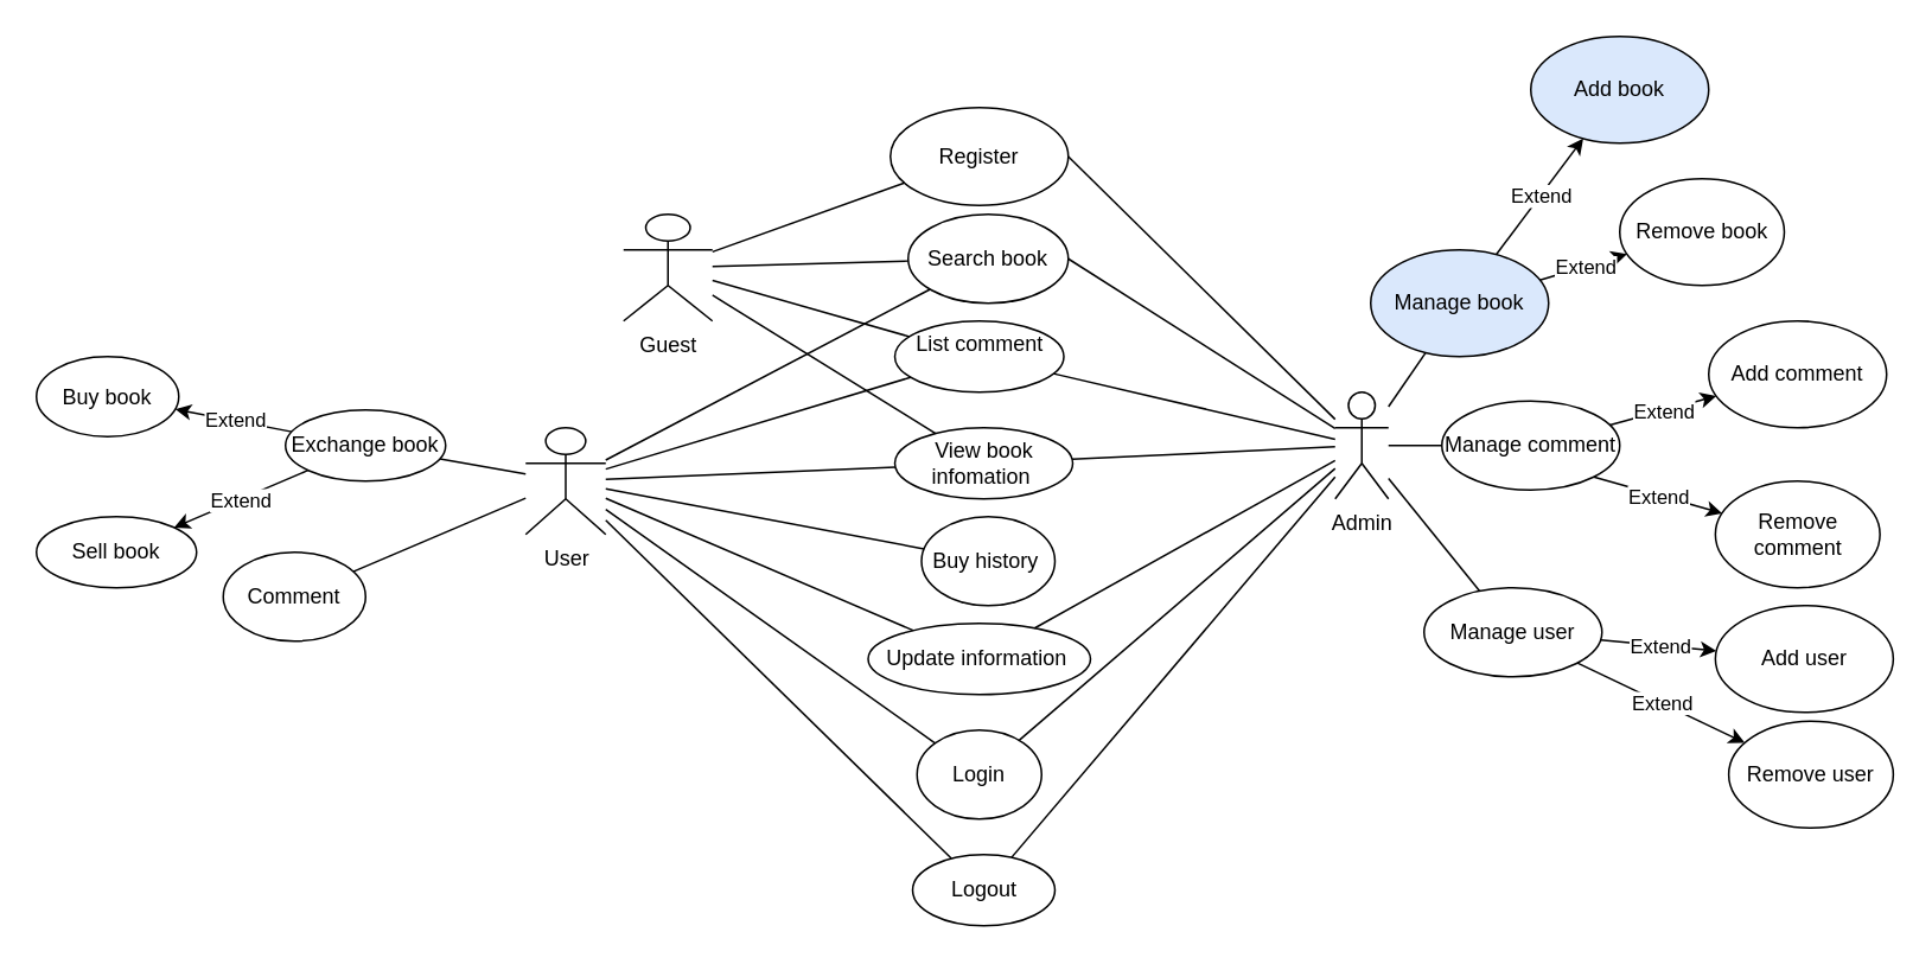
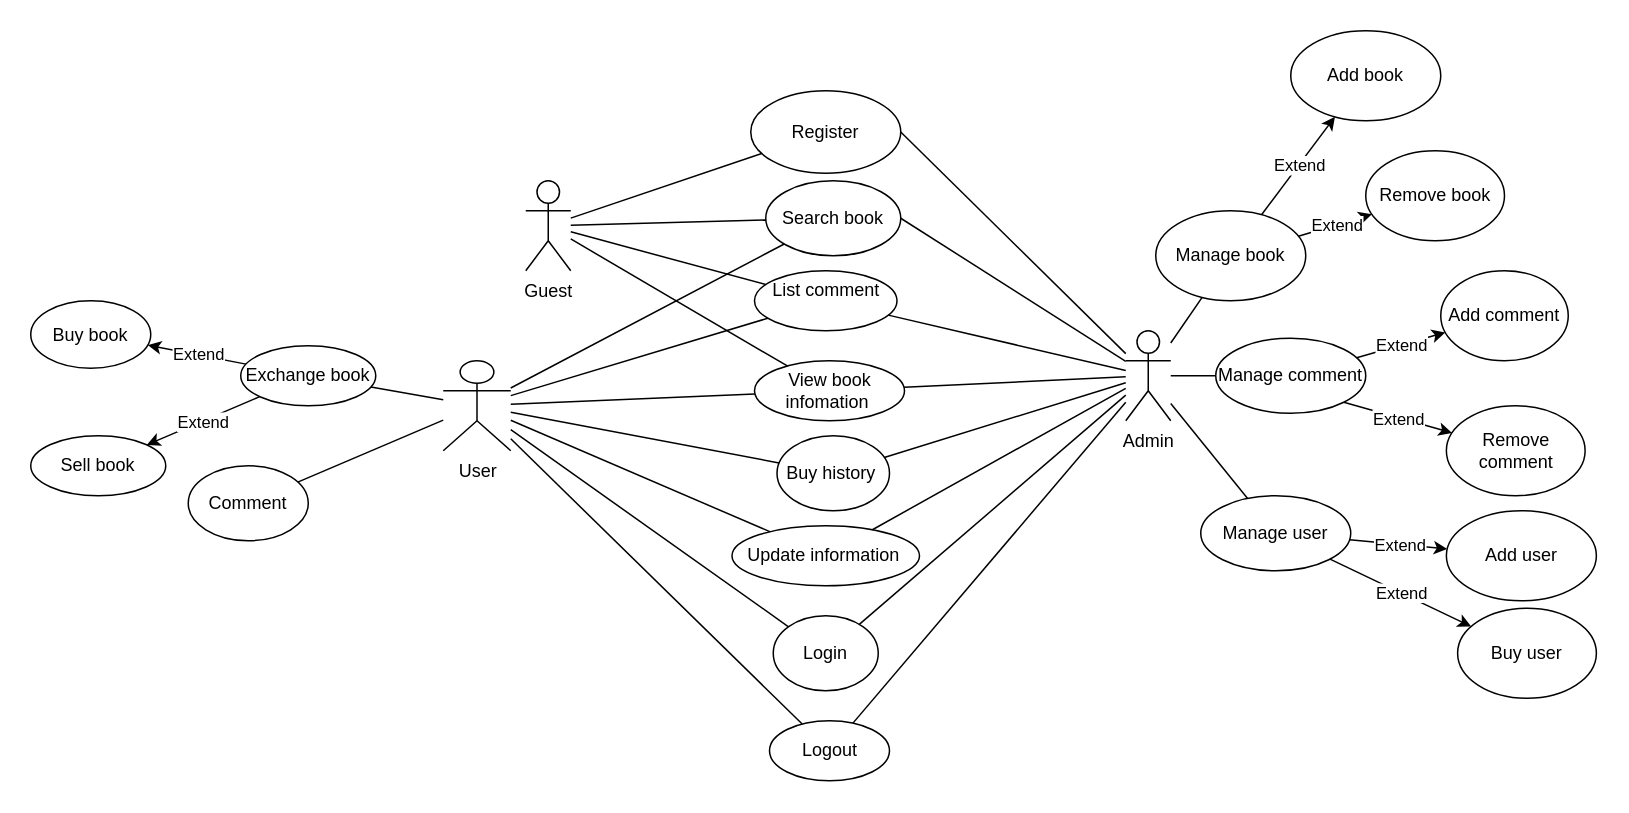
  <mxCell id="0" />
  <mxCell id="1" parent="0" />
  <mxCell id="2" value="Admin&lt;div&gt;&lt;br&gt;&lt;/div&gt;" style="shape=umlActor;verticalLabelPosition=bottom;verticalAlign=top;html=1;outlineConnect=0;" vertex="1" parent="1"><mxGeometry x="750" y="220" width="30" height="60" as="geometry" /></mxCell>
- <mxCell id="3" value="Guest" style="shape=umlActor;verticalLabelPosition=bottom;verticalAlign=top;html=1;outlineConnect=0;" vertex="1" parent="1"><mxGeometry x="350" y="120" width="50" height="60" as="geometry" /></mxCell>
+ <mxCell id="3" value="Guest" style="shape=umlActor;verticalLabelPosition=bottom;verticalAlign=top;html=1;outlineConnect=0;" vertex="1" parent="1"><mxGeometry x="350" y="120" width="30" height="60" as="geometry" /></mxCell>
  <mxCell id="4" value="User" style="shape=umlActor;verticalLabelPosition=bottom;verticalAlign=top;html=1;outlineConnect=0;" vertex="1" parent="1"><mxGeometry x="295" y="240" width="45" height="60" as="geometry" /></mxCell>
  <mxCell id="5" value="View book infomation&amp;nbsp;" style="ellipse;whiteSpace=wrap;html=1;" vertex="1" parent="1"><mxGeometry x="502.5" y="240" width="100" height="40" as="geometry" /></mxCell>
  <mxCell id="6" value="Login" style="ellipse;whiteSpace=wrap;html=1;" vertex="1" parent="1"><mxGeometry x="515" y="410" width="70" height="50" as="geometry" /></mxCell>
  <mxCell id="7" value="Register" style="ellipse;whiteSpace=wrap;html=1;" vertex="1" parent="1"><mxGeometry x="500" y="60" width="100" height="55" as="geometry" /></mxCell>
  <mxCell id="8" value="Manage user" style="ellipse;whiteSpace=wrap;html=1;" vertex="1" parent="1"><mxGeometry x="800" y="330" width="100" height="50" as="geometry" /></mxCell>
- <mxCell id="9" value="Manage book" style="ellipse;whiteSpace=wrap;html=1;fillColor=#dae8fc;" vertex="1" parent="1"><mxGeometry x="770" y="140" width="100" height="60" as="geometry" /></mxCell>
+ <mxCell id="9" value="Manage book" style="ellipse;whiteSpace=wrap;html=1;" vertex="1" parent="1"><mxGeometry x="770" y="140" width="100" height="60" as="geometry" /></mxCell>
  <mxCell id="10" value="Search book" style="ellipse;whiteSpace=wrap;html=1;" vertex="1" parent="1"><mxGeometry x="510" y="120" width="90" height="50" as="geometry" /></mxCell>
  <mxCell id="11" value="Sell book" style="ellipse;whiteSpace=wrap;html=1;" vertex="1" parent="1"><mxGeometry x="20" y="290" width="90" height="40" as="geometry" /></mxCell>
  <mxCell id="12" value="Exchange book" style="ellipse;whiteSpace=wrap;html=1;" vertex="1" parent="1"><mxGeometry x="160" y="230" width="90" height="40" as="geometry" /></mxCell>
  <mxCell id="13" value="Logout" style="ellipse;whiteSpace=wrap;html=1;" vertex="1" parent="1"><mxGeometry x="512.5" y="480" width="80" height="40" as="geometry" /></mxCell>
  <mxCell id="14" value="Update information&amp;nbsp;" style="ellipse;whiteSpace=wrap;html=1;" vertex="1" parent="1"><mxGeometry x="487.5" y="350" width="125" height="40" as="geometry" /></mxCell>
  <mxCell id="15" value="Buy history&amp;nbsp;" style="ellipse;whiteSpace=wrap;html=1;" vertex="1" parent="1"><mxGeometry x="517.5" y="290" width="75" height="50" as="geometry" /></mxCell>
  <mxCell id="16" value="Comment" style="ellipse;whiteSpace=wrap;html=1;" vertex="1" parent="1"><mxGeometry x="125" y="310" width="80" height="50" as="geometry" /></mxCell>
  <mxCell id="17" value="" style="endArrow=none;html=1;rounded=0;" edge="1" parent="1" source="4" target="13"><mxGeometry width="50" height="50" relative="1" as="geometry"><mxPoint x="340" y="190" as="sourcePoint" /><mxPoint x="390" y="140" as="targetPoint" /></mxGeometry></mxCell>
  <mxCell id="18" value="" style="endArrow=none;html=1;rounded=0;" edge="1" parent="1" source="6" target="2"><mxGeometry width="50" height="50" relative="1" as="geometry"><mxPoint x="370" y="220" as="sourcePoint" /><mxPoint x="420" y="170" as="targetPoint" /></mxGeometry></mxCell>
  <mxCell id="19" value="" style="endArrow=none;html=1;rounded=0;" edge="1" parent="1" source="7" target="3"><mxGeometry width="50" height="50" relative="1" as="geometry"><mxPoint x="200" y="60" as="sourcePoint" /><mxPoint x="250" y="10" as="targetPoint" /></mxGeometry></mxCell>
  <mxCell id="20" value="" style="endArrow=none;html=1;rounded=0;" edge="1" parent="1" source="4" target="12"><mxGeometry width="50" height="50" relative="1" as="geometry"><mxPoint x="320" y="150" as="sourcePoint" /><mxPoint x="370" y="100" as="targetPoint" /></mxGeometry></mxCell>
  <mxCell id="21" value="" style="endArrow=none;html=1;rounded=0;" edge="1" parent="1" source="10" target="4"><mxGeometry width="50" height="50" relative="1" as="geometry"><mxPoint x="190" y="270" as="sourcePoint" /><mxPoint x="240" y="220" as="targetPoint" /></mxGeometry></mxCell>
  <mxCell id="22" value="" style="endArrow=none;html=1;rounded=0;" edge="1" parent="1" source="3" target="10"><mxGeometry width="50" height="50" relative="1" as="geometry"><mxPoint x="210" y="380" as="sourcePoint" /><mxPoint x="260" y="330" as="targetPoint" /></mxGeometry></mxCell>
  <mxCell id="23" value="" style="endArrow=none;html=1;rounded=0;" edge="1" parent="1" source="4" target="6"><mxGeometry width="50" height="50" relative="1" as="geometry"><mxPoint x="140" y="360" as="sourcePoint" /><mxPoint x="190" y="310" as="targetPoint" /></mxGeometry></mxCell>
  <mxCell id="24" value="" style="endArrow=none;html=1;rounded=0;" edge="1" parent="1" source="13" target="2"><mxGeometry width="50" height="50" relative="1" as="geometry"><mxPoint x="70" y="370" as="sourcePoint" /><mxPoint x="120" y="320" as="targetPoint" /></mxGeometry></mxCell>
  <mxCell id="25" value="" style="endArrow=none;html=1;rounded=0;" edge="1" parent="1" source="4" target="5"><mxGeometry width="50" height="50" relative="1" as="geometry"><mxPoint x="220" y="160" as="sourcePoint" /><mxPoint x="270" y="110" as="targetPoint" /></mxGeometry></mxCell>
  <mxCell id="26" value="" style="endArrow=none;html=1;rounded=0;" edge="1" parent="1" source="3" target="5"><mxGeometry width="50" height="50" relative="1" as="geometry"><mxPoint x="250" y="150" as="sourcePoint" /><mxPoint x="300" y="100" as="targetPoint" /></mxGeometry></mxCell>
  <mxCell id="27" value="" style="endArrow=none;html=1;rounded=0;" edge="1" parent="1" source="5" target="2"><mxGeometry width="50" height="50" relative="1" as="geometry"><mxPoint x="400" y="220" as="sourcePoint" /><mxPoint x="450" y="170" as="targetPoint" /></mxGeometry></mxCell>
  <mxCell id="28" value="" style="endArrow=none;html=1;rounded=0;" edge="1" parent="1" source="2" target="8"><mxGeometry width="50" height="50" relative="1" as="geometry"><mxPoint x="530" y="140" as="sourcePoint" /><mxPoint x="580" y="90" as="targetPoint" /></mxGeometry></mxCell>
  <mxCell id="29" value="" style="endArrow=none;html=1;rounded=0;" edge="1" parent="1" source="2" target="14"><mxGeometry width="50" height="50" relative="1" as="geometry"><mxPoint x="570" y="260" as="sourcePoint" /><mxPoint x="620" y="210" as="targetPoint" /></mxGeometry></mxCell>
  <mxCell id="30" value="" style="endArrow=none;html=1;rounded=0;" edge="1" parent="1" source="4" target="14"><mxGeometry width="50" height="50" relative="1" as="geometry"><mxPoint x="370" y="230" as="sourcePoint" /><mxPoint x="420" y="180" as="targetPoint" /></mxGeometry></mxCell>
  <mxCell id="31" value="" style="endArrow=none;html=1;rounded=0;" edge="1" parent="1" source="4" target="16"><mxGeometry width="50" height="50" relative="1" as="geometry"><mxPoint x="390" y="80" as="sourcePoint" /><mxPoint x="440" y="30" as="targetPoint" /></mxGeometry></mxCell>
  <mxCell id="32" value="Manage comment" style="ellipse;whiteSpace=wrap;html=1;" vertex="1" parent="1"><mxGeometry x="810" y="225" width="100" height="50" as="geometry" /></mxCell>
  <mxCell id="33" value="" style="endArrow=none;html=1;rounded=0;" edge="1" parent="1" source="32" target="2"><mxGeometry width="50" height="50" relative="1" as="geometry"><mxPoint x="530" y="-20" as="sourcePoint" /><mxPoint x="580" y="-70" as="targetPoint" /></mxGeometry></mxCell>
  <mxCell id="34" value="" style="endArrow=none;html=1;rounded=0;" edge="1" parent="1" source="2" target="9"><mxGeometry width="50" height="50" relative="1" as="geometry"><mxPoint x="480" y="-50" as="sourcePoint" /><mxPoint x="530" y="-100" as="targetPoint" /></mxGeometry></mxCell>
  <mxCell id="35" value="Buy book" style="ellipse;whiteSpace=wrap;html=1;" vertex="1" parent="1"><mxGeometry x="20" y="200" width="80" height="45" as="geometry" /></mxCell>
+ <mxCell id="36" value="" style="endArrow=none;html=1;rounded=0;" edge="1" parent="1" source="2" target="15"><mxGeometry width="50" height="50" relative="1" as="geometry"><mxPoint x="580" y="210" as="sourcePoint" /><mxPoint x="630" y="160" as="targetPoint" /></mxGeometry></mxCell>
  <mxCell id="37" value="" style="endArrow=none;html=1;rounded=0;" edge="1" parent="1" source="4" target="15"><mxGeometry width="50" height="50" relative="1" as="geometry"><mxPoint x="610" y="220" as="sourcePoint" /><mxPoint x="660" y="170" as="targetPoint" /></mxGeometry></mxCell>
  <mxCell id="38" value="List comment&lt;div&gt;&lt;br&gt;&lt;/div&gt;" style="ellipse;whiteSpace=wrap;html=1;" vertex="1" parent="1"><mxGeometry x="502.5" y="180" width="95" height="40" as="geometry" /></mxCell>
  <mxCell id="39" value="" style="endArrow=none;html=1;rounded=0;" edge="1" parent="1" source="4" target="38"><mxGeometry width="50" height="50" relative="1" as="geometry"><mxPoint x="320" y="140" as="sourcePoint" /><mxPoint x="370" y="90" as="targetPoint" /></mxGeometry></mxCell>
  <mxCell id="40" value="" style="endArrow=none;html=1;rounded=0;" edge="1" parent="1" source="3" target="38"><mxGeometry width="50" height="50" relative="1" as="geometry"><mxPoint x="370" y="130" as="sourcePoint" /><mxPoint x="420" y="80" as="targetPoint" /></mxGeometry></mxCell>
  <mxCell id="41" value="" style="endArrow=none;html=1;rounded=0;" edge="1" parent="1" source="38" target="2"><mxGeometry width="50" height="50" relative="1" as="geometry"><mxPoint x="460" y="140" as="sourcePoint" /><mxPoint x="510" y="90" as="targetPoint" /></mxGeometry></mxCell>
  <mxCell id="42" value="" style="endArrow=none;html=1;rounded=0;exitX=1;exitY=0.5;exitDx=0;exitDy=0;" edge="1" parent="1" source="10" target="2"><mxGeometry width="50" height="50" relative="1" as="geometry"><mxPoint x="590" y="60" as="sourcePoint" /><mxPoint x="640" y="10" as="targetPoint" /></mxGeometry></mxCell>
  <mxCell id="43" value="" style="endArrow=classic;html=1;rounded=0;" edge="1" parent="1" source="12" target="11"><mxGeometry relative="1" as="geometry"><mxPoint x="130" y="400" as="sourcePoint" /><mxPoint x="230" y="400" as="targetPoint" /></mxGeometry></mxCell>
  <mxCell id="44" value="Extend" style="edgeLabel;resizable=0;html=1;;align=center;verticalAlign=middle;" connectable="0" vertex="1" parent="43"><mxGeometry relative="1" as="geometry" /></mxCell>
  <mxCell id="45" value="" style="endArrow=classic;html=1;rounded=0;" edge="1" parent="1" source="12" target="35"><mxGeometry relative="1" as="geometry"><mxPoint x="226" y="138" as="sourcePoint" /><mxPoint x="150" y="170" as="targetPoint" /></mxGeometry></mxCell>
  <mxCell id="46" value="Extend" style="edgeLabel;resizable=0;html=1;;align=center;verticalAlign=middle;" connectable="0" vertex="1" parent="45"><mxGeometry relative="1" as="geometry" /></mxCell>
  <mxCell id="47" value="" style="endArrow=none;html=1;rounded=0;exitX=1;exitY=0.5;exitDx=0;exitDy=0;" edge="1" parent="1" source="7" target="2"><mxGeometry width="50" height="50" relative="1" as="geometry"><mxPoint x="420" y="300" as="sourcePoint" /><mxPoint x="470" y="250" as="targetPoint" /></mxGeometry></mxCell>
  <mxCell id="48" value="" style="endArrow=classic;html=1;rounded=0;" edge="1" parent="1" source="9" target="52"><mxGeometry relative="1" as="geometry"><mxPoint x="770" y="42" as="sourcePoint" /><mxPoint x="880" y="30" as="targetPoint" /></mxGeometry></mxCell>
  <mxCell id="49" value="Extend" style="edgeLabel;resizable=0;html=1;;align=center;verticalAlign=middle;" connectable="0" vertex="1" parent="48"><mxGeometry relative="1" as="geometry" /></mxCell>
  <mxCell id="50" value="" style="endArrow=classic;html=1;rounded=0;" edge="1" parent="1" source="9" target="53"><mxGeometry relative="1" as="geometry"><mxPoint x="184" y="262" as="sourcePoint" /><mxPoint x="920" y="100" as="targetPoint" /></mxGeometry></mxCell>
  <mxCell id="51" value="Extend" style="edgeLabel;resizable=0;html=1;;align=center;verticalAlign=middle;" connectable="0" vertex="1" parent="50"><mxGeometry relative="1" as="geometry" /></mxCell>
- <mxCell id="52" value="Add book" style="ellipse;whiteSpace=wrap;html=1;fillColor=#dae8fc;" vertex="1" parent="1"><mxGeometry x="860" y="20" width="100" height="60" as="geometry" /></mxCell>
+ <mxCell id="52" value="Add book" style="ellipse;whiteSpace=wrap;html=1;" vertex="1" parent="1"><mxGeometry x="860" y="20" width="100" height="60" as="geometry" /></mxCell>
  <mxCell id="53" value="Remove book" style="ellipse;whiteSpace=wrap;html=1;" vertex="1" parent="1"><mxGeometry x="910" y="100" width="92.5" height="60" as="geometry" /></mxCell>
  <mxCell id="54" value="" style="endArrow=classic;html=1;rounded=0;" edge="1" parent="1" target="58" source="32"><mxGeometry relative="1" as="geometry"><mxPoint x="890" y="282" as="sourcePoint" /><mxPoint x="936" y="195" as="targetPoint" /></mxGeometry></mxCell>
  <mxCell id="55" value="Extend" style="edgeLabel;resizable=0;html=1;;align=center;verticalAlign=middle;" connectable="0" vertex="1" parent="54"><mxGeometry relative="1" as="geometry" /></mxCell>
  <mxCell id="56" value="" style="endArrow=classic;html=1;rounded=0;exitX=1;exitY=1;exitDx=0;exitDy=0;" edge="1" parent="1" target="59" source="32"><mxGeometry relative="1" as="geometry"><mxPoint x="915" y="307" as="sourcePoint" /><mxPoint x="976" y="265" as="targetPoint" /></mxGeometry></mxCell>
  <mxCell id="57" value="Extend" style="edgeLabel;resizable=0;html=1;;align=center;verticalAlign=middle;" connectable="0" vertex="1" parent="56"><mxGeometry relative="1" as="geometry" /></mxCell>
- <mxCell id="58" value="Add comment" style="ellipse;whiteSpace=wrap;html=1;" vertex="1" parent="1"><mxGeometry x="960" y="180" width="100" height="60" as="geometry" /></mxCell>
+ <mxCell id="58" value="Add comment" style="ellipse;whiteSpace=wrap;html=1;" vertex="1" parent="1"><mxGeometry x="960" y="180" width="85" height="60" as="geometry" /></mxCell>
  <mxCell id="59" value="Remove comment" style="ellipse;whiteSpace=wrap;html=1;" vertex="1" parent="1"><mxGeometry x="963.75" y="270" width="92.5" height="60" as="geometry" /></mxCell>
  <mxCell id="60" value="" style="endArrow=classic;html=1;rounded=0;" edge="1" parent="1" target="64" source="8"><mxGeometry relative="1" as="geometry"><mxPoint x="900" y="462" as="sourcePoint" /><mxPoint x="946" y="375" as="targetPoint" /></mxGeometry></mxCell>
  <mxCell id="61" value="Extend" style="edgeLabel;resizable=0;html=1;;align=center;verticalAlign=middle;" connectable="0" vertex="1" parent="60"><mxGeometry relative="1" as="geometry" /></mxCell>
  <mxCell id="62" value="" style="endArrow=classic;html=1;rounded=0;" edge="1" parent="1" target="65" source="8"><mxGeometry relative="1" as="geometry"><mxPoint x="925" y="487" as="sourcePoint" /><mxPoint x="986" y="445" as="targetPoint" /></mxGeometry></mxCell>
  <mxCell id="63" value="Extend" style="edgeLabel;resizable=0;html=1;;align=center;verticalAlign=middle;" connectable="0" vertex="1" parent="62"><mxGeometry relative="1" as="geometry" /></mxCell>
  <mxCell id="64" value="Add user" style="ellipse;whiteSpace=wrap;html=1;" vertex="1" parent="1"><mxGeometry x="963.75" y="340" width="100" height="60" as="geometry" /></mxCell>
- <mxCell id="65" value="Remove user" style="ellipse;whiteSpace=wrap;html=1;" vertex="1" parent="1"><mxGeometry x="971.25" y="405" width="92.5" height="60" as="geometry" /></mxCell>
+ <mxCell id="65" value="Buy user" style="ellipse;whiteSpace=wrap;html=1;" vertex="1" parent="1"><mxGeometry x="971.25" y="405" width="92.5" height="60" as="geometry" /></mxCell>
